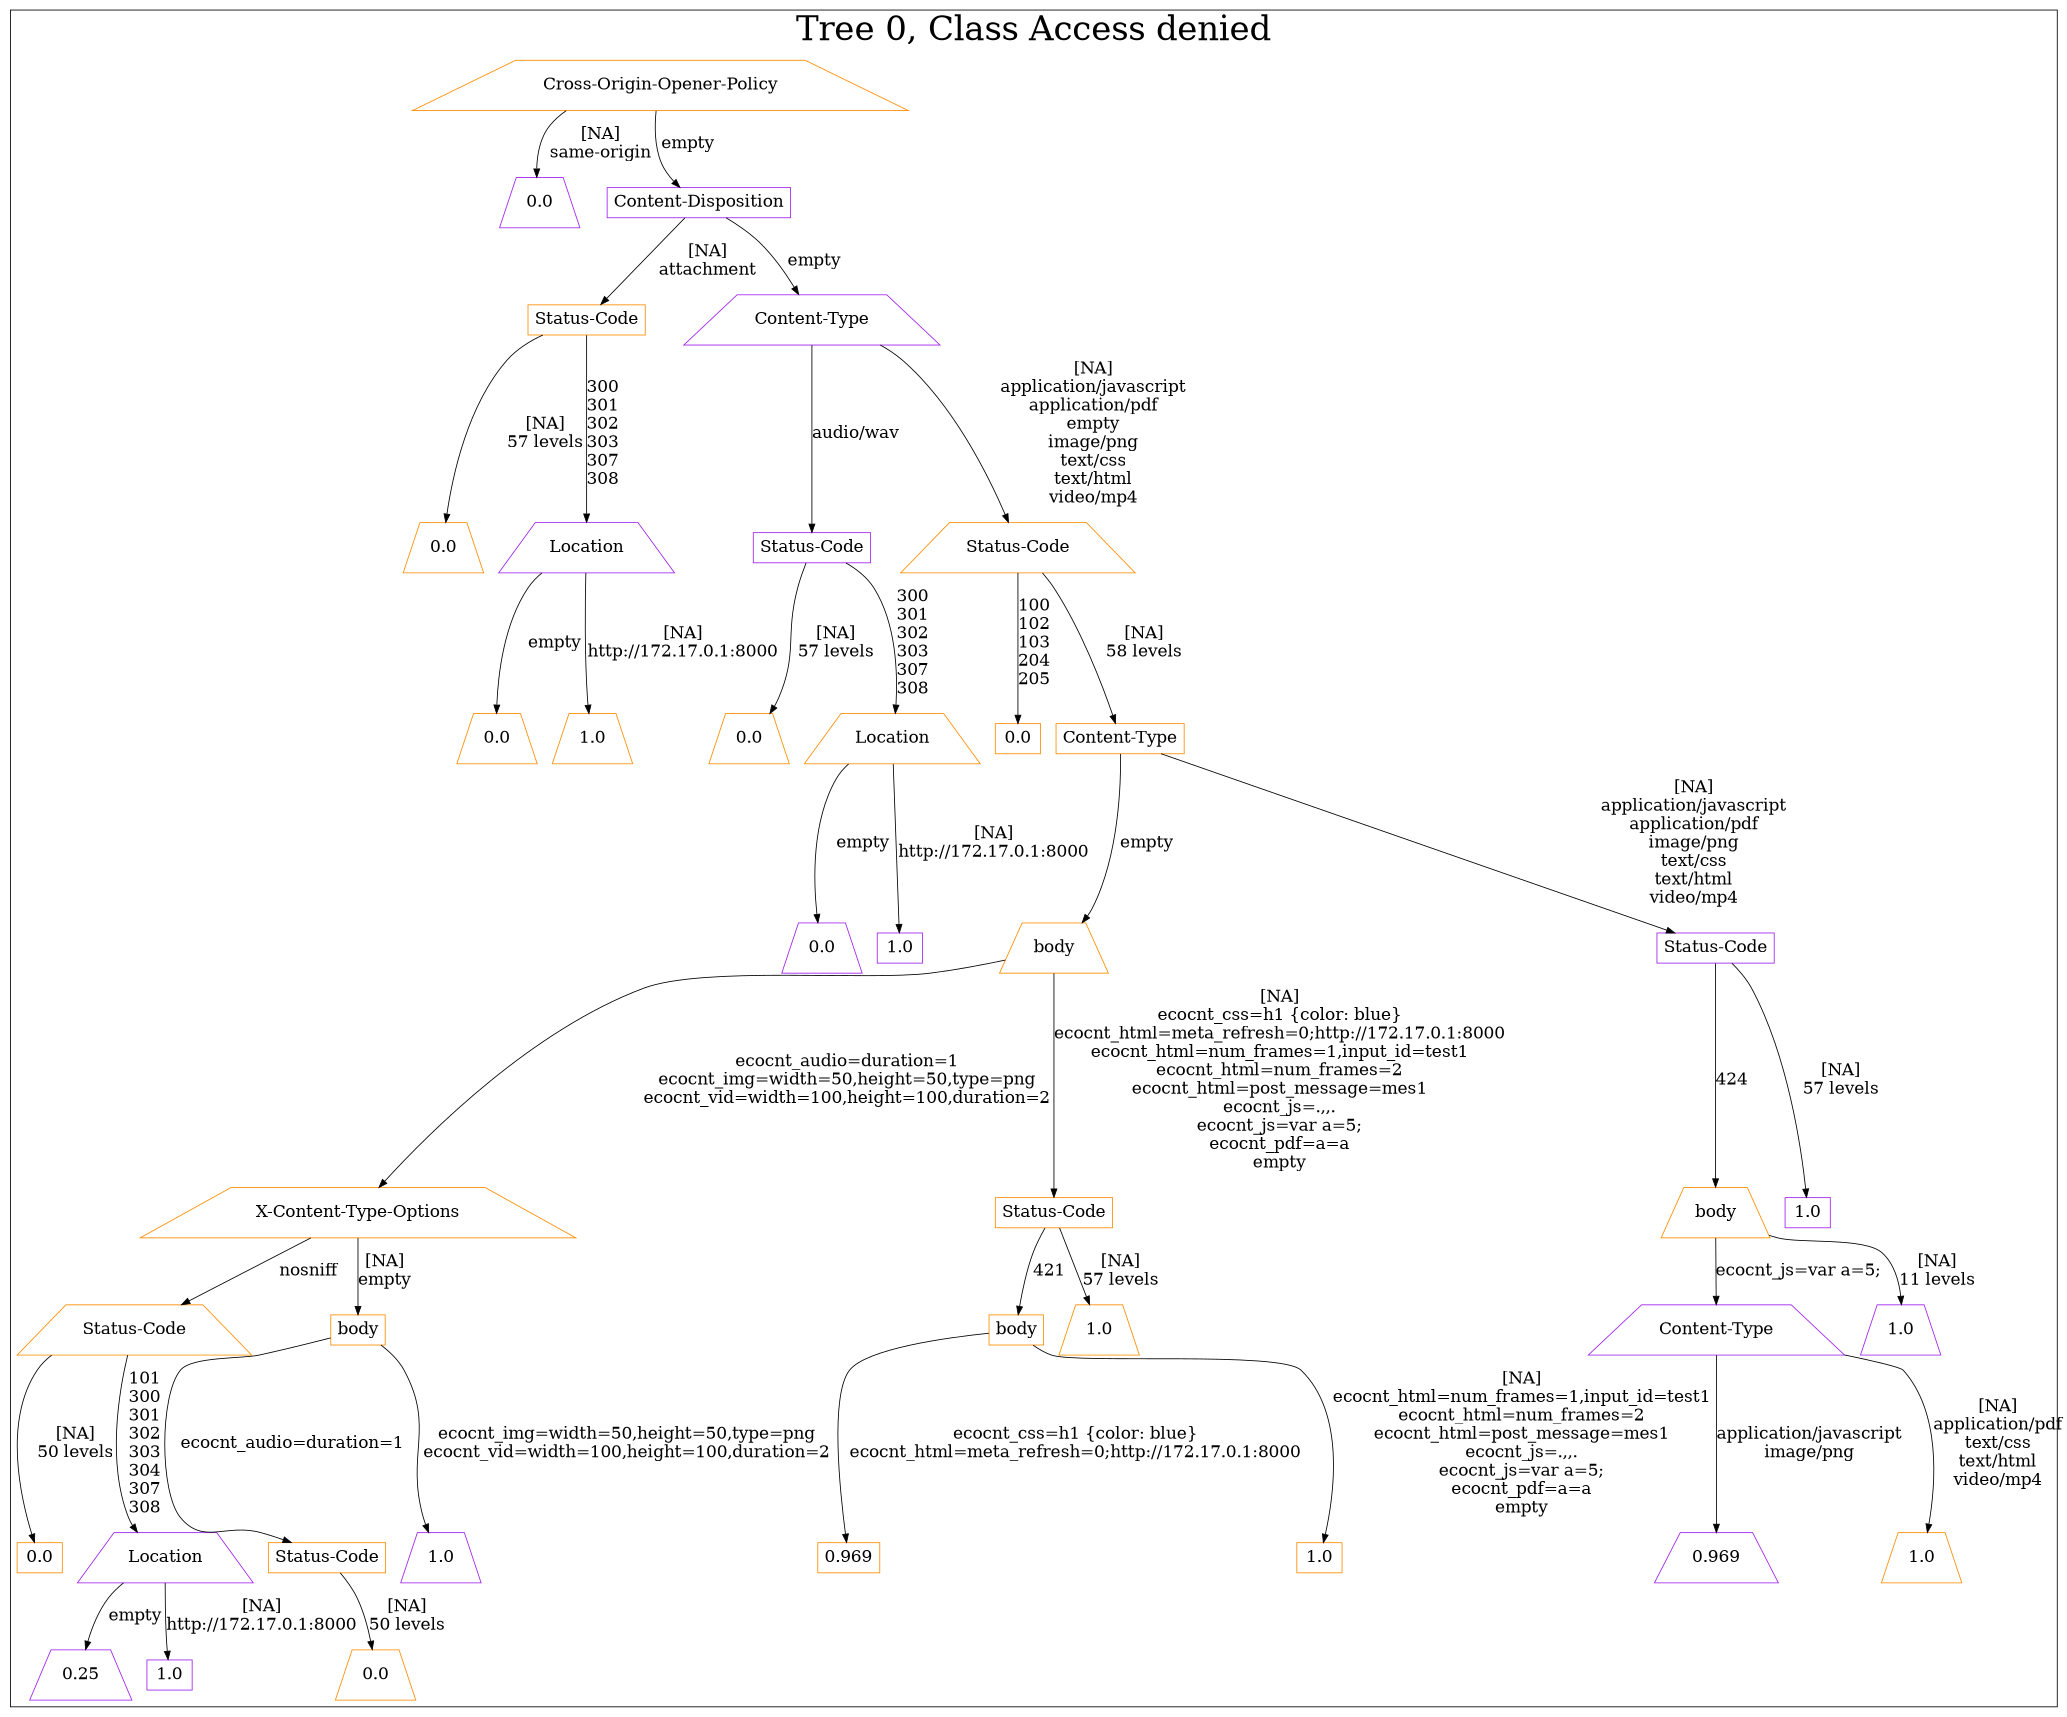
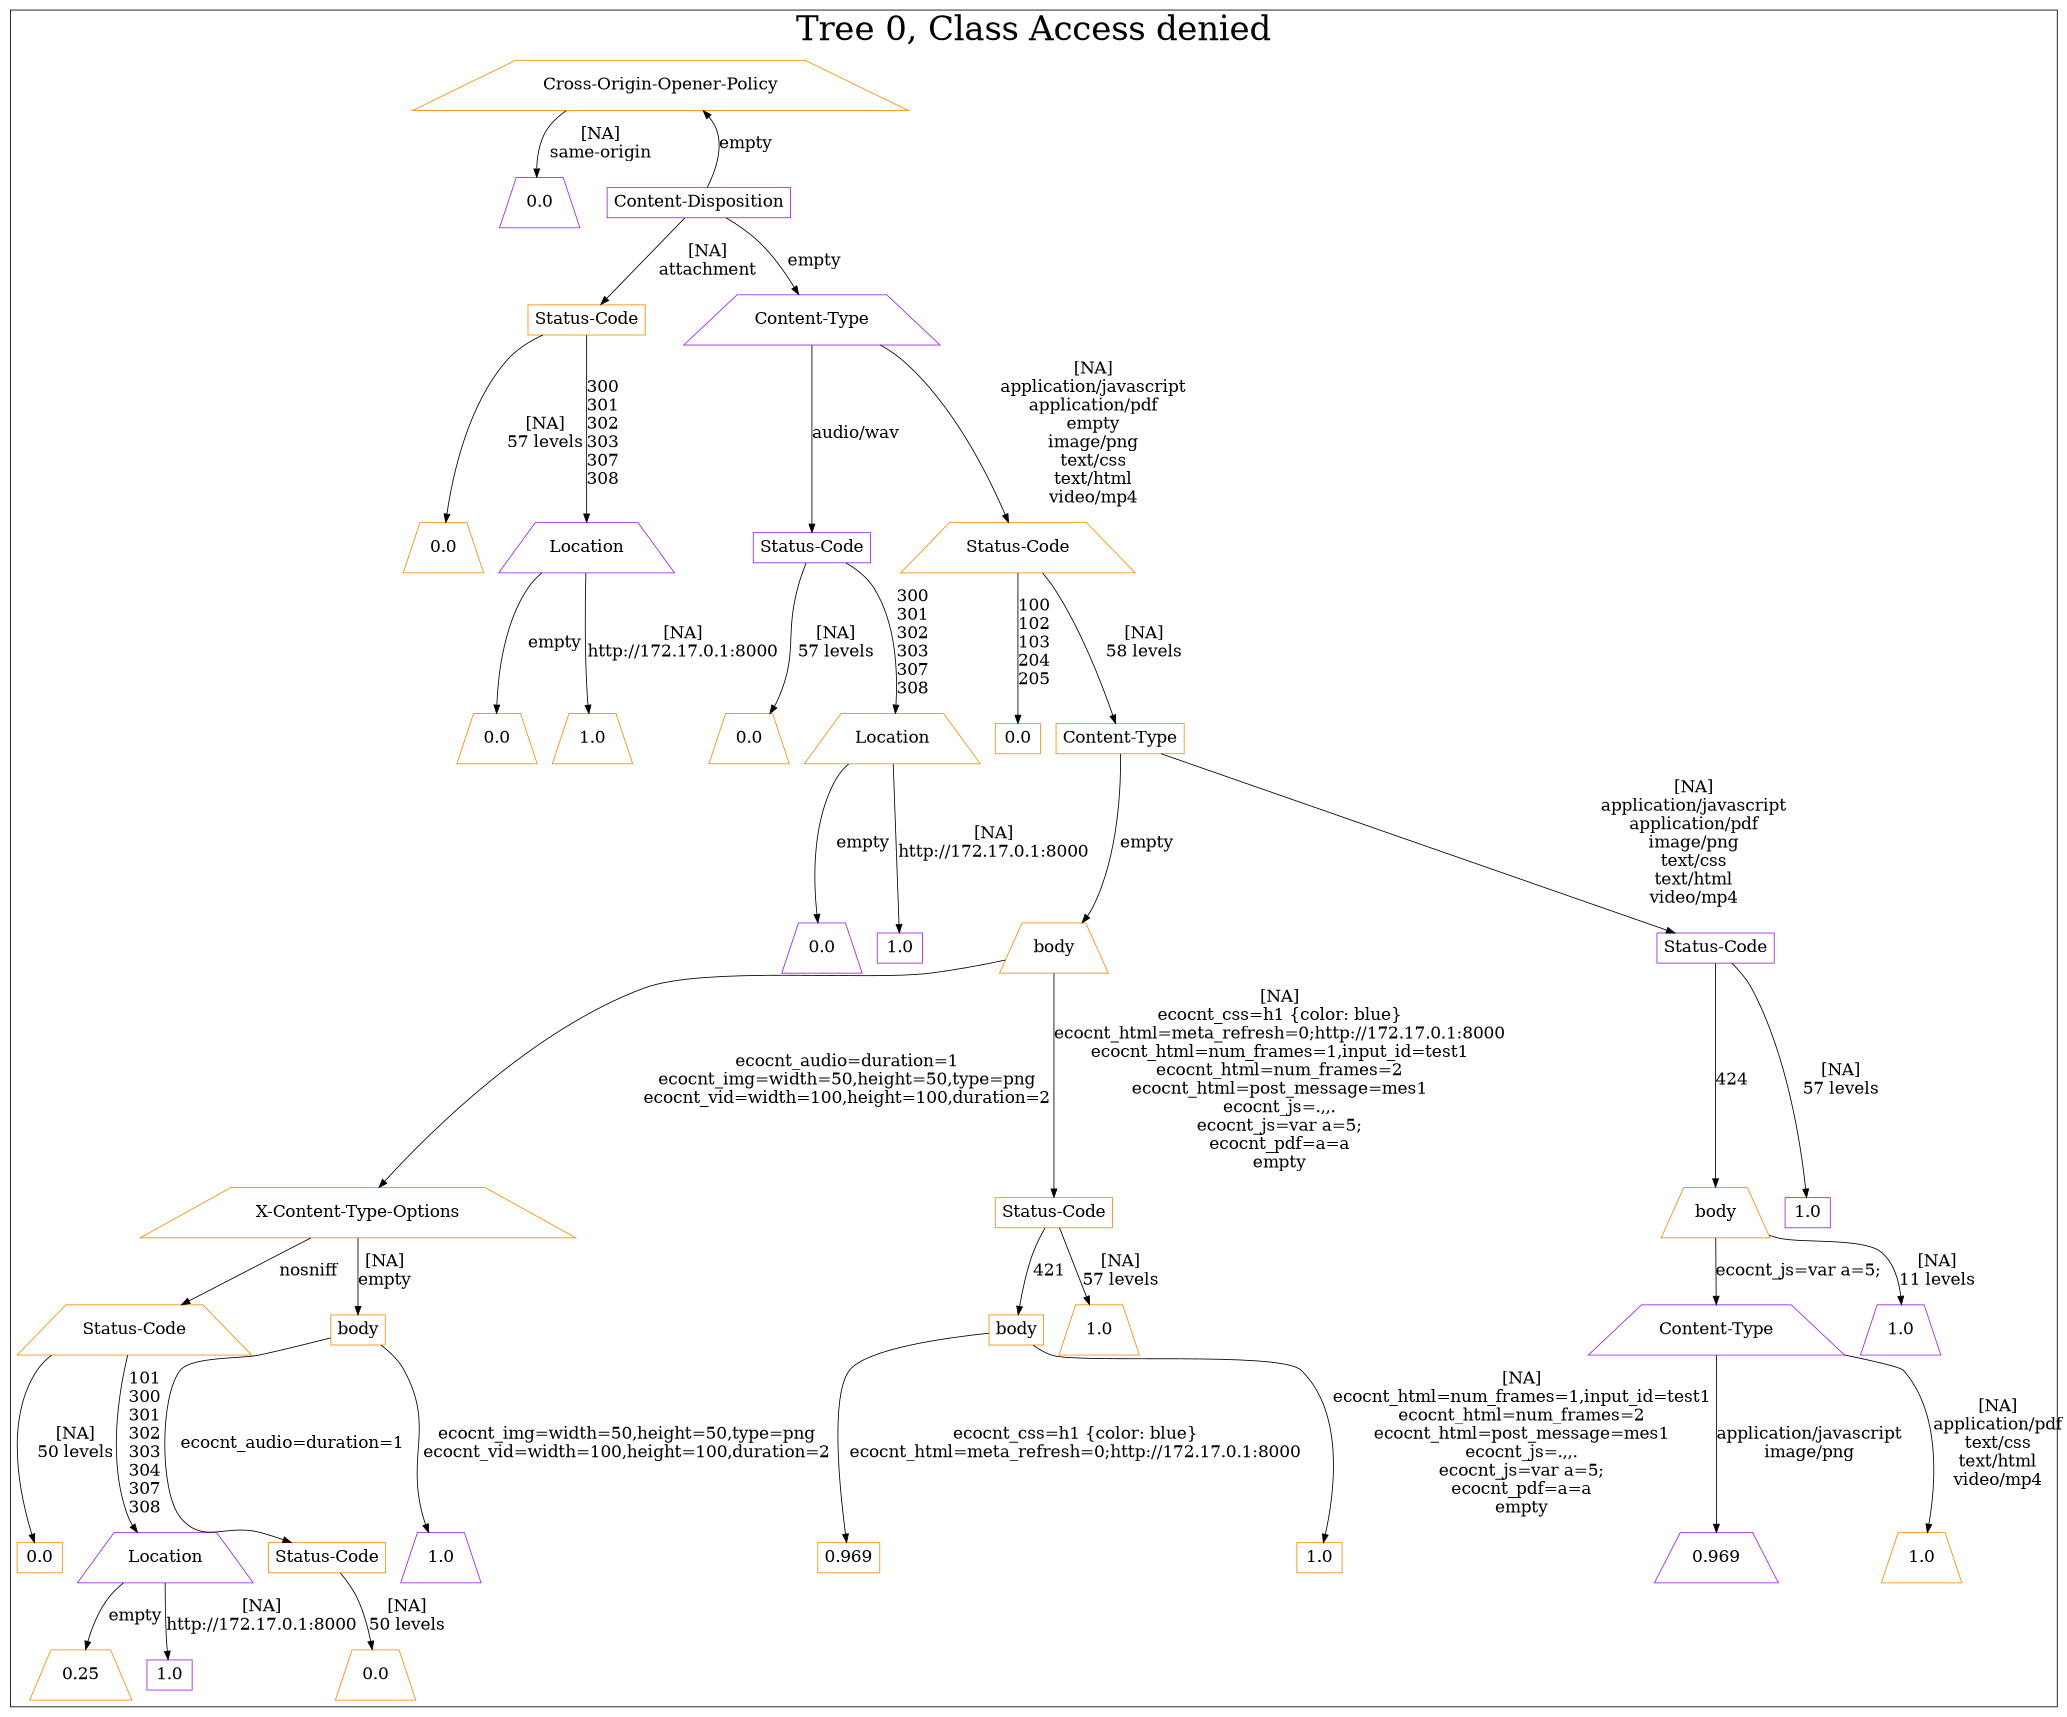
  digraph {
    node [color=darkorange fontsize=20 shape=trapezium]
    edge [fontsize=20]
    n1 [label="Cross-Origin-Opener-Policy"]
    n2 [color=purple label=0.0]
    n3 [color=purple label="Content-Disposition" shape=box]
    n4 [label="Status-Code" shape=box]
    n5 [color=purple label="Content-Type"]
    n6 [label=0.0]
    n7 [color=purple label=Location]
    n8 [color=purple label="Status-Code" shape=box]
    n9 [label="Status-Code"]
    n10 [label=0.0]
    n11 [label=1.0]
    n12 [label=0.0]
    n13 [label=Location]
    n14 [label=0.0 shape=box]
    n15 [label="Content-Type" shape=box]
    n16 [color=purple label=0.0]
    n17 [color=purple label=1.0 shape=box]
    n18 [label=body]
    n19 [color=purple label="Status-Code" shape=box]
    n20 [label="X-Content-Type-Options"]
    n21 [label="Status-Code" shape=box]
    n22 [label=body]
    n23 [color=purple label=1.0 shape=box]
    n24 [label="Status-Code"]
    n25 [label=body shape=box]
    n26 [label=body shape=box]
    n27 [label=1.0]
    n28 [color=purple label="Content-Type"]
    n29 [color=purple label=1.0]
    n30 [label=0.0 shape=box]
    n31 [color=purple label=Location]
    n32 [label="Status-Code" shape=box]
    n33 [color=purple label=1.0]
    n34 [label=0.969 shape=box]
    n35 [label=1.0 shape=box]
    n36 [color=purple label=0.969]
    n37 [label=1.0]
-   n38 [color=purple label=0.25]
+   n38 [label=0.25]
    n39 [color=purple label=1.0 shape=box]
    n40 [label=0.0]
    subgraph cluster_1 {
      fontsize=40
      label="Tree 0, Class Access denied"
      subgraph sub_2 {
        fontsize=40
        label="Tree 0, Class Access denied"
        n1
      }
      subgraph sub_3 {
        fontsize=40
        label="Tree 0, Class Access denied"
        n2
        n3
      }
      subgraph sub_4 {
        fontsize=40
        label="Tree 0, Class Access denied"
        n4
        n5
      }
      subgraph sub_5 {
        fontsize=40
        label="Tree 0, Class Access denied"
        n6
        n7
        n8
        n9
      }
      subgraph sub_6 {
        fontsize=40
        label="Tree 0, Class Access denied"
        n10
        n11
        n12
        n13
        n14
        n15
      }
      subgraph sub_7 {
        fontsize=40
        label="Tree 0, Class Access denied"
        n16
        n17
        n18
        n19
      }
      subgraph sub_8 {
        fontsize=40
        label="Tree 0, Class Access denied"
        n20
        n21
        n22
        n23
      }
      subgraph sub_9 {
        fontsize=40
        label="Tree 0, Class Access denied"
        n24
        n25
        n26
        n27
        n28
        n29
      }
      subgraph sub_10 {
        fontsize=40
        label="Tree 0, Class Access denied"
        n30
        n31
        n32
        n33
        n34
        n35
        n36
        n37
      }
      subgraph sub_11 {
        fontsize=40
        label="Tree 0, Class Access denied"
        n38
        n39
        n40
      }
    }
    n1 -> n2 [label="[NA]\nsame-origin\n"]
-   n1 -> n3 [label="empty\n"]
+   n3 -> n1 [label="empty\n"]
    n3 -> n4 [label="[NA]\nattachment\n"]
    n3 -> n5 [label="empty\n"]
    n4 -> n6 [label="[NA]\n57 levels\n"]
    n4 -> n7 [label="300\n301\n302\n303\n307\n308\n"]
    n5 -> n8 [label="audio/wav\n"]
    n5 -> n9 [label="[NA]\napplication/javascript\napplication/pdf\nempty\nimage/png\ntext/css\ntext/html\nvideo/mp4\n"]
    n7 -> n10 [label="empty\n"]
    n7 -> n11 [label="[NA]\nhttp://172.17.0.1:8000\n"]
    n8 -> n12 [label="[NA]\n57 levels\n"]
    n8 -> n13 [label="300\n301\n302\n303\n307\n308\n"]
    n9 -> n14 [label="100\n102\n103\n204\n205\n"]
    n9 -> n15 [label="[NA]\n58 levels\n"]
    n13 -> n16 [label="empty\n"]
    n13 -> n17 [label="[NA]\nhttp://172.17.0.1:8000\n"]
    n15 -> n18 [label="empty\n"]
    n15 -> n19 [label="[NA]\napplication/javascript\napplication/pdf\nimage/png\ntext/css\ntext/html\nvideo/mp4\n"]
    n18 -> n20 [label="ecocnt_audio=duration=1\necocnt_img=width=50,height=50,type=png\necocnt_vid=width=100,height=100,duration=2\n"]
    n18 -> n21 [label="[NA]\necocnt_css=h1 {color: blue}\necocnt_html=meta_refresh=0;http://172.17.0.1:8000\necocnt_html=num_frames=1,input_id=test1\necocnt_html=num_frames=2\necocnt_html=post_message=mes1\necocnt_js=.,,.\necocnt_js=var a=5;\necocnt_pdf=a=a\nempty\n"]
    n19 -> n22 [label="424\n"]
    n19 -> n23 [label="[NA]\n57 levels\n"]
    n20 -> n24 [label="nosniff\n"]
    n20 -> n25 [label="[NA]\nempty\n"]
    n21 -> n26 [label="421\n"]
    n21 -> n27 [label="[NA]\n57 levels\n"]
    n22 -> n28 [label="ecocnt_js=var a=5;\n"]
    n22 -> n29 [label="[NA]\n11 levels\n"]
    n24 -> n30 [label="[NA]\n50 levels\n"]
    n24 -> n31 [label="101\n300\n301\n302\n303\n304\n307\n308\n"]
    n25 -> n32 [label="ecocnt_audio=duration=1\n"]
    n25 -> n33 [label="ecocnt_img=width=50,height=50,type=png\necocnt_vid=width=100,height=100,duration=2\n"]
    n26 -> n34 [label="ecocnt_css=h1 {color: blue}\necocnt_html=meta_refresh=0;http://172.17.0.1:8000\n"]
    n26 -> n35 [label="[NA]\necocnt_html=num_frames=1,input_id=test1\necocnt_html=num_frames=2\necocnt_html=post_message=mes1\necocnt_js=.,,.\necocnt_js=var a=5;\necocnt_pdf=a=a\nempty\n"]
    n28 -> n36 [label="application/javascript\nimage/png\n"]
    n28 -> n37 [label="[NA]\napplication/pdf\ntext/css\ntext/html\nvideo/mp4\n"]
    n31 -> n38 [label="empty\n"]
    n31 -> n39 [label="[NA]\nhttp://172.17.0.1:8000\n"]
    n32 -> n40 [label="[NA]\n50 levels\n"]
  }
